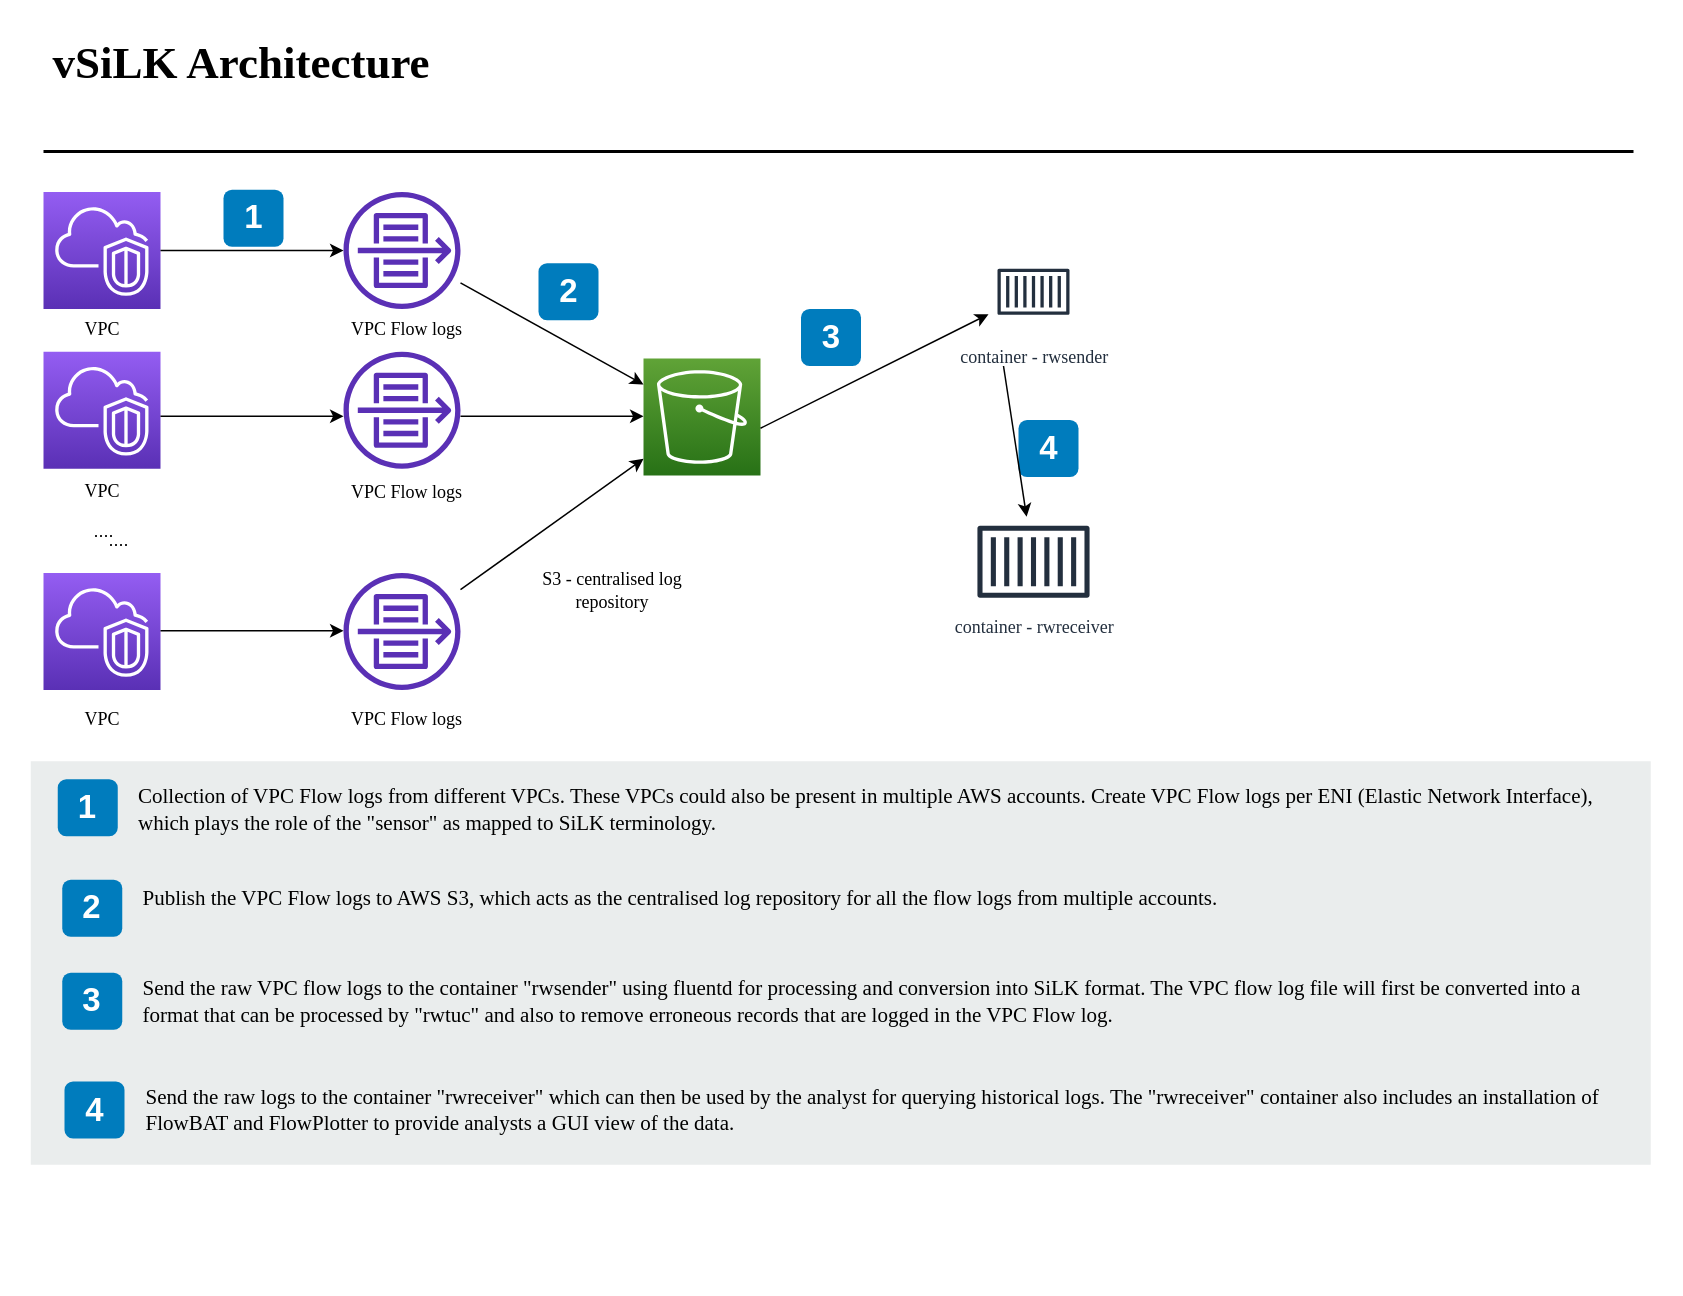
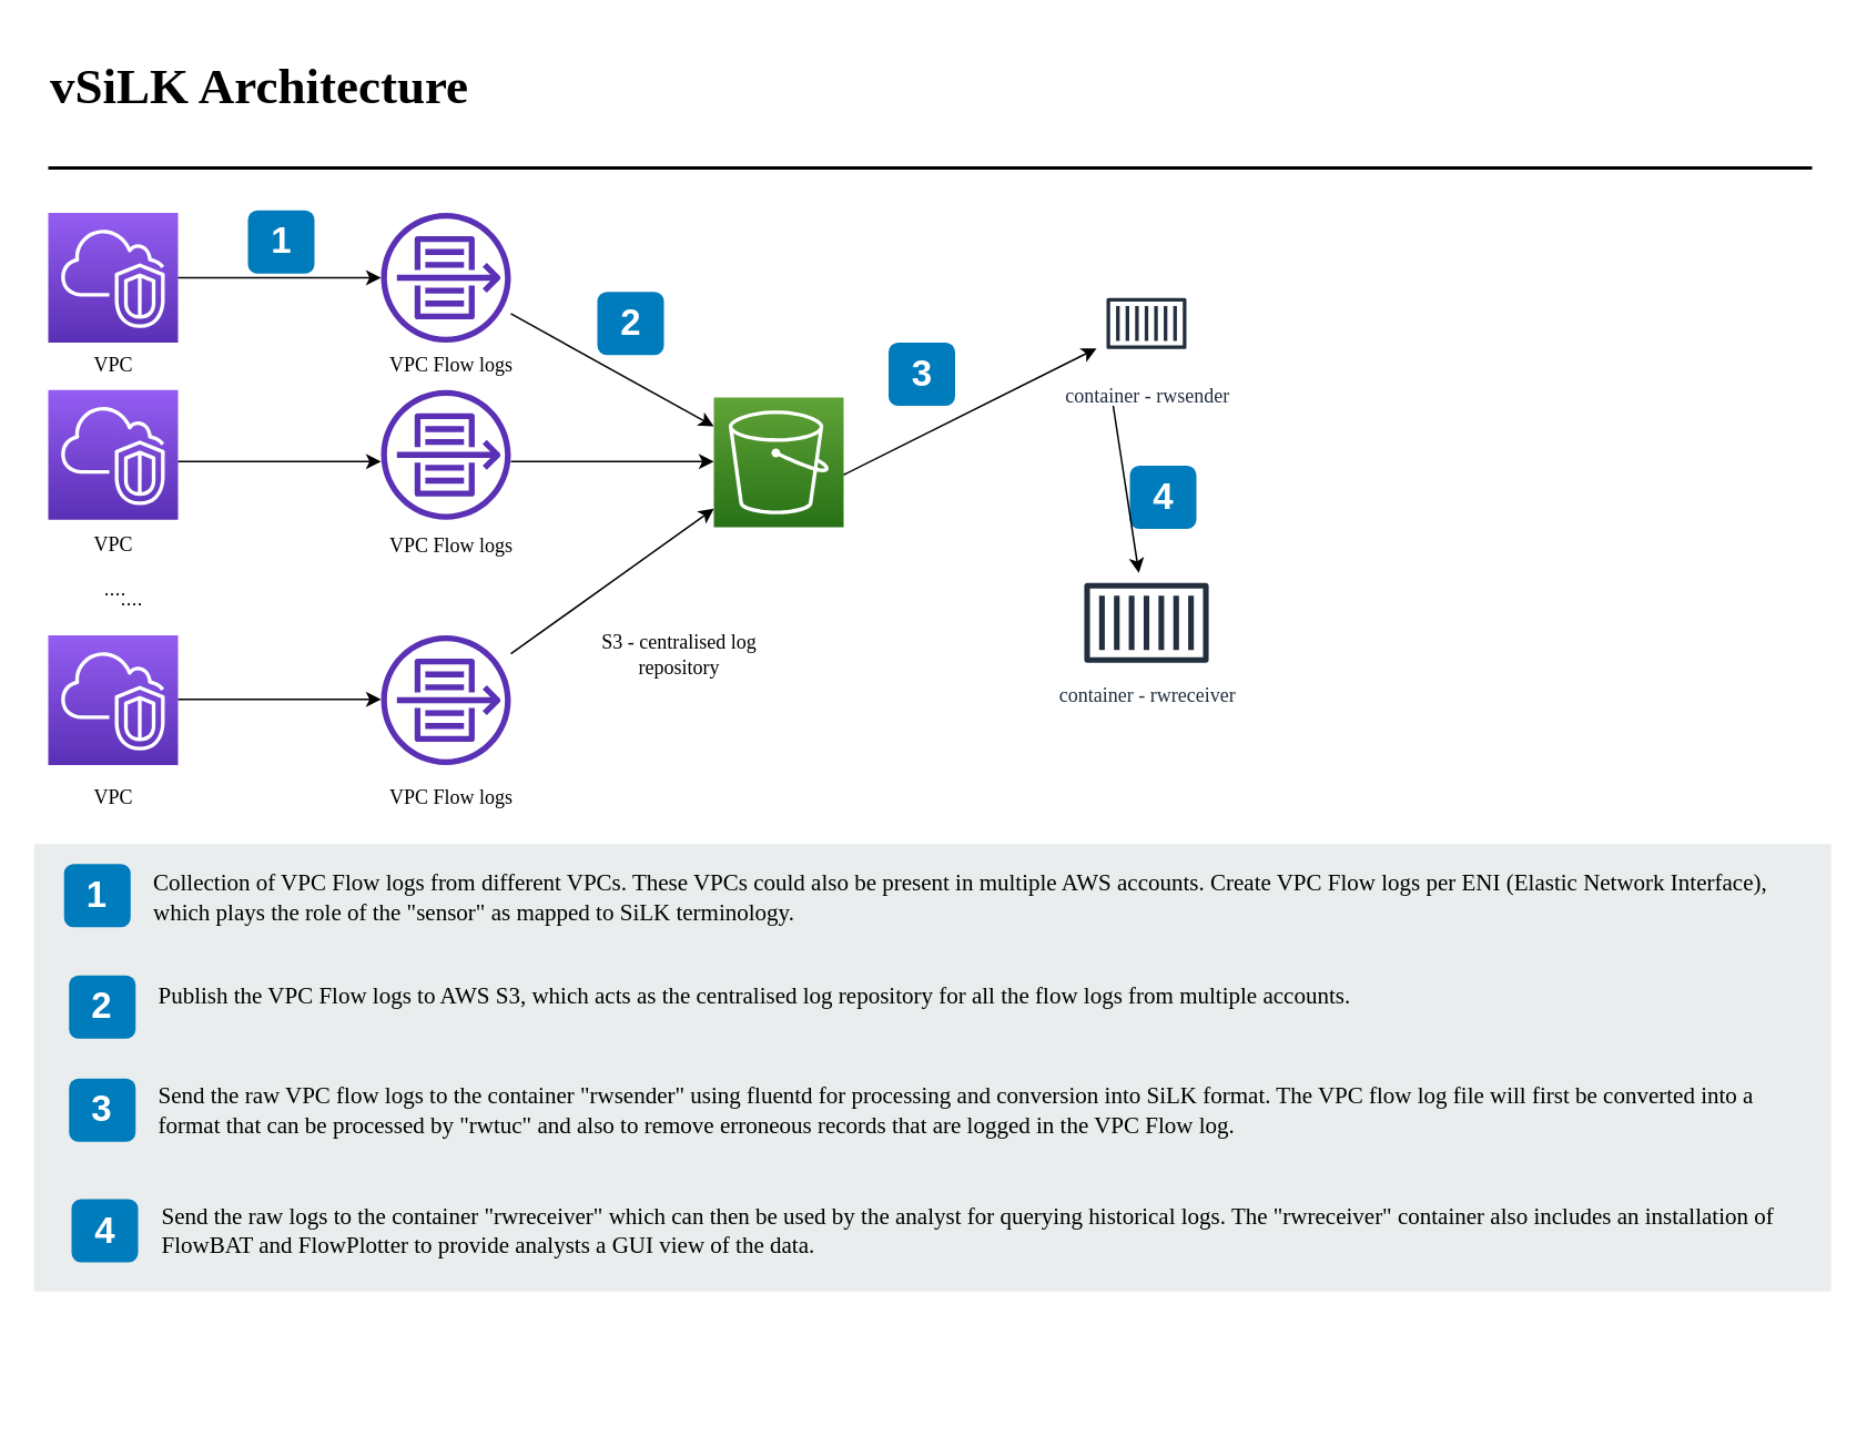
  <mxCell id="0" />
  <mxCell id="1" parent="0" />
- <mxCell id="2" value="&lt;font face=&quot;Garamond&quot;&gt;vSiLK Architecture&lt;/font&gt;" style="text;html=1;resizable=0;points=[];autosize=1;align=left;verticalAlign=top;spacingTop=-4;fontSize=30;fontStyle=1" parent="1" vertex="1"><mxGeometry x="32.5" y="20.5" width="340" height="40" as="geometry" /></mxCell>
+ <mxCell id="2" value="&lt;font face=&quot;Garamond&quot;&gt;vSiLK Architecture&lt;/font&gt;" style="text;html=1;resizable=0;points=[];autosize=1;align=left;verticalAlign=top;spacingTop=-4;fontSize=30;fontStyle=1" parent="1" vertex="1"><mxGeometry x="27.5" y="30.5" width="340" height="40" as="geometry" /></mxCell>
  <mxCell id="3" value="" style="line;strokeWidth=2;html=1;fontSize=14;" parent="1" vertex="1"><mxGeometry x="28.5" y="95.5" width="1060" height="10" as="geometry" /></mxCell>
  <mxCell id="4" value="" style="outlineConnect=0;fontColor=#232F3E;gradientColor=#945DF2;gradientDirection=north;fillColor=#5A30B5;strokeColor=#ffffff;dashed=0;verticalLabelPosition=bottom;verticalAlign=top;align=center;html=1;fontSize=12;fontStyle=0;aspect=fixed;shape=mxgraph.aws4.resourceIcon;resIcon=mxgraph.aws4.vpc;" parent="1" vertex="1"><mxGeometry x="28.5" y="127.5" width="78" height="78" as="geometry" /></mxCell>
  <mxCell id="5" value="" style="outlineConnect=0;fontColor=#232F3E;gradientColor=none;fillColor=#5A30B5;strokeColor=none;dashed=0;verticalLabelPosition=bottom;verticalAlign=top;align=center;html=1;fontSize=12;fontStyle=0;aspect=fixed;pointerEvents=1;shape=mxgraph.aws4.flow_logs;" parent="1" vertex="1"><mxGeometry x="228.5" y="127.5" width="78" height="78" as="geometry" /></mxCell>
  <mxCell id="6" value="" style="outlineConnect=0;fontColor=#232F3E;gradientColor=#945DF2;gradientDirection=north;fillColor=#5A30B5;strokeColor=#ffffff;dashed=0;verticalLabelPosition=bottom;verticalAlign=top;align=center;html=1;fontSize=12;fontStyle=0;aspect=fixed;shape=mxgraph.aws4.resourceIcon;resIcon=mxgraph.aws4.vpc;" parent="1" vertex="1"><mxGeometry x="28.5" y="234" width="78" height="78" as="geometry" /></mxCell>
  <mxCell id="7" value="" style="outlineConnect=0;fontColor=#232F3E;gradientColor=#945DF2;gradientDirection=north;fillColor=#5A30B5;strokeColor=#ffffff;dashed=0;verticalLabelPosition=bottom;verticalAlign=top;align=center;html=1;fontSize=12;fontStyle=0;aspect=fixed;shape=mxgraph.aws4.resourceIcon;resIcon=mxgraph.aws4.vpc;" parent="1" vertex="1"><mxGeometry x="28.5" y="381.5" width="78" height="78" as="geometry" /></mxCell>
  <mxCell id="8" value="" style="outlineConnect=0;fontColor=#232F3E;gradientColor=none;fillColor=#5A30B5;strokeColor=none;dashed=0;verticalLabelPosition=bottom;verticalAlign=top;align=center;html=1;fontSize=12;fontStyle=0;aspect=fixed;pointerEvents=1;shape=mxgraph.aws4.flow_logs;" parent="1" vertex="1"><mxGeometry x="228.5" y="234" width="78" height="78" as="geometry" /></mxCell>
  <mxCell id="9" value="" style="outlineConnect=0;fontColor=#232F3E;gradientColor=none;fillColor=#5A30B5;strokeColor=none;dashed=0;verticalLabelPosition=bottom;verticalAlign=top;align=center;html=1;fontSize=12;fontStyle=0;aspect=fixed;pointerEvents=1;shape=mxgraph.aws4.flow_logs;" parent="1" vertex="1"><mxGeometry x="228.5" y="381.5" width="78" height="78" as="geometry" /></mxCell>
  <mxCell id="10" value="" style="outlineConnect=0;fontColor=#232F3E;gradientColor=#60A337;gradientDirection=north;fillColor=#277116;strokeColor=#ffffff;dashed=0;verticalLabelPosition=bottom;verticalAlign=top;align=center;html=1;fontSize=12;fontStyle=0;aspect=fixed;shape=mxgraph.aws4.resourceIcon;resIcon=mxgraph.aws4.s3;" parent="1" vertex="1"><mxGeometry x="428.5" y="238.5" width="78" height="78" as="geometry" /></mxCell>
  <mxCell id="11" value="&lt;font face=&quot;Garamond&quot;&gt;container - rwsender&lt;/font&gt;" style="outlineConnect=0;fontColor=#232F3E;gradientColor=none;strokeColor=#232F3E;fillColor=#ffffff;dashed=0;verticalLabelPosition=bottom;verticalAlign=top;align=center;html=1;fontSize=12;fontStyle=0;aspect=fixed;shape=mxgraph.aws4.resourceIcon;resIcon=mxgraph.aws4.container_1;" vertex="1" parent="1"><mxGeometry x="658.5" y="164" width="60" height="60" as="geometry" /></mxCell>
  <mxCell id="12" value="&lt;font face=&quot;Garamond&quot;&gt;container - rwreceiver&lt;/font&gt;" style="outlineConnect=0;fontColor=#232F3E;gradientColor=none;strokeColor=#232F3E;fillColor=#ffffff;dashed=0;verticalLabelPosition=bottom;verticalAlign=top;align=center;html=1;fontSize=12;fontStyle=0;aspect=fixed;shape=mxgraph.aws4.resourceIcon;resIcon=mxgraph.aws4.container_1;" vertex="1" parent="1"><mxGeometry x="638.5" y="344" width="100" height="60" as="geometry" /></mxCell>
  <mxCell id="13" value="1" style="rounded=1;whiteSpace=wrap;html=1;fillColor=#007CBD;strokeColor=none;fontColor=#FFFFFF;fontStyle=1;fontSize=22;labelBackgroundColor=none;" vertex="1" parent="1"><mxGeometry x="148.5" y="126" width="40" height="38" as="geometry" /></mxCell>
  <mxCell id="14" value="2" style="rounded=1;whiteSpace=wrap;html=1;fillColor=#007CBD;strokeColor=none;fontColor=#FFFFFF;fontStyle=1;fontSize=22;labelBackgroundColor=none;" vertex="1" parent="1"><mxGeometry x="358.5" y="175" width="40" height="38" as="geometry" /></mxCell>
  <mxCell id="15" value="3" style="rounded=1;whiteSpace=wrap;html=1;fillColor=#007CBD;strokeColor=none;fontColor=#FFFFFF;fontStyle=1;fontSize=22;labelBackgroundColor=none;" vertex="1" parent="1"><mxGeometry x="533.5" y="205.5" width="40" height="38" as="geometry" /></mxCell>
  <mxCell id="16" value="4" style="rounded=1;whiteSpace=wrap;html=1;fillColor=#007CBD;strokeColor=none;fontColor=#FFFFFF;fontStyle=1;fontSize=22;labelBackgroundColor=none;" vertex="1" parent="1"><mxGeometry x="678.5" y="279.5" width="40" height="38" as="geometry" /></mxCell>
  <mxCell id="17" value="VPC" style="text;html=1;strokeColor=none;fillColor=none;align=center;verticalAlign=middle;whiteSpace=wrap;rounded=0;fontFamily=Garamond;" vertex="1" parent="1"><mxGeometry x="47.5" y="208.5" width="40" height="20" as="geometry" /></mxCell>
  <mxCell id="18" value="VPC" style="text;html=1;strokeColor=none;fillColor=none;align=center;verticalAlign=middle;whiteSpace=wrap;rounded=0;fontFamily=Garamond;" vertex="1" parent="1"><mxGeometry x="47.5" y="316.5" width="40" height="20" as="geometry" /></mxCell>
  <mxCell id="19" value="VPC" style="text;html=1;strokeColor=none;fillColor=none;align=center;verticalAlign=middle;whiteSpace=wrap;rounded=0;fontFamily=Garamond;" vertex="1" parent="1"><mxGeometry x="47.5" y="468.5" width="40" height="20" as="geometry" /></mxCell>
  <mxCell id="20" value="...." style="text;html=1;strokeColor=none;fillColor=none;align=center;verticalAlign=middle;whiteSpace=wrap;rounded=0;" vertex="1" parent="1"><mxGeometry x="48.5" y="344" width="40" height="20" as="geometry" /></mxCell>
  <mxCell id="21" value="...." style="text;html=1;strokeColor=none;fillColor=none;align=center;verticalAlign=middle;whiteSpace=wrap;rounded=0;" vertex="1" parent="1"><mxGeometry x="58.5" y="350" width="40" height="20" as="geometry" /></mxCell>
  <mxCell id="22" value="" style="endArrow=classic;html=1;" edge="1" parent="1" source="4" target="5"><mxGeometry width="50" height="50" relative="1" as="geometry"><mxPoint x="578.5" y="343.5" as="sourcePoint" /><mxPoint x="628.5" y="293.5" as="targetPoint" /></mxGeometry></mxCell>
  <mxCell id="23" value="" style="endArrow=classic;html=1;" edge="1" parent="1"><mxGeometry width="50" height="50" relative="1" as="geometry"><mxPoint x="106.5" y="277" as="sourcePoint" /><mxPoint x="228.5" y="277" as="targetPoint" /></mxGeometry></mxCell>
  <mxCell id="24" value="" style="endArrow=classic;html=1;" edge="1" parent="1"><mxGeometry width="50" height="50" relative="1" as="geometry"><mxPoint x="106.5" y="420" as="sourcePoint" /><mxPoint x="228.5" y="420" as="targetPoint" /></mxGeometry></mxCell>
  <mxCell id="25" value="" style="endArrow=classic;html=1;" edge="1" parent="1" source="5" target="10"><mxGeometry width="50" height="50" relative="1" as="geometry"><mxPoint x="136.5" y="196.5" as="sourcePoint" /><mxPoint x="258.5" y="196.5" as="targetPoint" /></mxGeometry></mxCell>
  <mxCell id="26" value="" style="endArrow=classic;html=1;" edge="1" parent="1"><mxGeometry width="50" height="50" relative="1" as="geometry"><mxPoint x="306.5" y="277" as="sourcePoint" /><mxPoint x="428.5" y="277" as="targetPoint" /></mxGeometry></mxCell>
  <mxCell id="27" value="" style="endArrow=classic;html=1;" edge="1" parent="1" source="9" target="10"><mxGeometry width="50" height="50" relative="1" as="geometry"><mxPoint x="318.5" y="413.5" as="sourcePoint" /><mxPoint x="278.5" y="216.5" as="targetPoint" /></mxGeometry></mxCell>
  <mxCell id="28" value="" style="endArrow=classic;html=1;" edge="1" parent="1" target="11"><mxGeometry width="50" height="50" relative="1" as="geometry"><mxPoint x="506.5" y="285" as="sourcePoint" /><mxPoint x="628.5" y="285" as="targetPoint" /></mxGeometry></mxCell>
  <mxCell id="29" value="" style="endArrow=classic;html=1;" edge="1" parent="1" target="12"><mxGeometry width="50" height="50" relative="1" as="geometry"><mxPoint x="668.5" y="243.5" as="sourcePoint" /><mxPoint x="779.5" y="247" as="targetPoint" /></mxGeometry></mxCell>
  <mxCell id="30" value="VPC Flow logs" style="text;html=1;strokeColor=none;fillColor=none;align=center;verticalAlign=middle;whiteSpace=wrap;rounded=0;fontFamily=Garamond;" vertex="1" parent="1"><mxGeometry x="220.5" y="468.5" width="100" height="20" as="geometry" /></mxCell>
  <mxCell id="31" value="VPC Flow logs" style="text;html=1;strokeColor=none;fillColor=none;align=center;verticalAlign=middle;whiteSpace=wrap;rounded=0;fontFamily=Garamond;" vertex="1" parent="1"><mxGeometry x="220.5" y="317.5" width="100" height="20" as="geometry" /></mxCell>
  <mxCell id="32" value="VPC Flow logs" style="text;html=1;strokeColor=none;fillColor=none;align=center;verticalAlign=middle;whiteSpace=wrap;rounded=0;fontFamily=Garamond;" vertex="1" parent="1"><mxGeometry x="220.5" y="208.5" width="100" height="20" as="geometry" /></mxCell>
  <mxCell id="33" value="S3 - centralised log repository" style="text;html=1;strokeColor=none;fillColor=none;align=center;verticalAlign=middle;whiteSpace=wrap;rounded=0;fontFamily=Garamond;" vertex="1" parent="1"><mxGeometry x="357.5" y="382.5" width="100" height="20" as="geometry" /></mxCell>
  <mxCell id="34" value="" style="rounded=0;whiteSpace=wrap;html=1;fillColor=#EAEDED;fontSize=22;fontColor=#FFFFFF;strokeColor=none;labelBackgroundColor=none;" parent="1" vertex="1"><mxGeometry x="20" y="507" width="1080" height="269" as="geometry" /></mxCell>
  <mxCell id="35" value="1" style="rounded=1;whiteSpace=wrap;html=1;fillColor=#007CBD;strokeColor=none;fontColor=#FFFFFF;fontStyle=1;fontSize=22;labelBackgroundColor=none;" parent="1" vertex="1"><mxGeometry x="38" y="519" width="40" height="38" as="geometry" /></mxCell>
  <mxCell id="36" value="2" style="rounded=1;whiteSpace=wrap;html=1;fillColor=#007CBD;strokeColor=none;fontColor=#FFFFFF;fontStyle=1;fontSize=22;labelBackgroundColor=none;" parent="1" vertex="1"><mxGeometry x="41" y="586" width="40" height="38" as="geometry" /></mxCell>
  <mxCell id="37" value="3" style="rounded=1;whiteSpace=wrap;html=1;fillColor=#007CBD;strokeColor=none;fontColor=#FFFFFF;fontStyle=1;fontSize=22;labelBackgroundColor=none;" parent="1" vertex="1"><mxGeometry x="41" y="648" width="40" height="38" as="geometry" /></mxCell>
  <mxCell id="38" value="4" style="rounded=1;whiteSpace=wrap;html=1;fillColor=#007CBD;strokeColor=none;fontColor=#FFFFFF;fontStyle=1;fontSize=22;labelBackgroundColor=none;" parent="1" vertex="1"><mxGeometry x="42.5" y="720.5" width="40" height="38" as="geometry" /></mxCell>
  <mxCell id="39" value="&lt;font face=&quot;Garamond&quot;&gt;Collection of VPC Flow logs from different VPCs. These VPCs could also be present in multiple AWS accounts. Create VPC Flow logs per ENI (Elastic Network Interface), which plays the role of the &quot;sensor&quot; as mapped to SiLK terminology.&amp;nbsp; &lt;br&gt;&lt;/font&gt;" style="text;html=1;align=left;verticalAlign=top;spacingTop=-4;fontSize=14;labelBackgroundColor=none;whiteSpace=wrap;" parent="1" vertex="1"><mxGeometry x="89.5" y="518.5" width="980.5" height="118" as="geometry" /></mxCell>
  <mxCell id="40" value="&lt;font face=&quot;Garamond&quot;&gt;Publish the VPC Flow logs to AWS S3, which acts as the centralised log repository for all the flow logs from multiple accounts. &lt;br&gt;&lt;/font&gt;" style="text;html=1;align=left;verticalAlign=top;spacingTop=-4;fontSize=14;labelBackgroundColor=none;whiteSpace=wrap;" parent="1" vertex="1"><mxGeometry x="93" y="586.5" width="981.5" height="115" as="geometry" /></mxCell>
  <mxCell id="41" value="&lt;font face=&quot;Garamond&quot;&gt;Send the raw VPC flow logs to the container &quot;rwsender&quot; using fluentd for processing and conversion into SiLK format. The VPC flow log file will first be converted into a format that can be processed by &quot;rwtuc&quot; and also to remove erroneous records that are logged in the VPC Flow log. &lt;/font&gt;" style="text;html=1;align=left;verticalAlign=top;spacingTop=-4;fontSize=14;labelBackgroundColor=none;whiteSpace=wrap;" parent="1" vertex="1"><mxGeometry x="93" y="646.5" width="981.5" height="117" as="geometry" /></mxCell>
  <mxCell id="42" value="&lt;span&gt;Send the raw logs to the container &quot;rwreceiver&quot; which can then be used by the analyst for querying historical logs. The &quot;rwreceiver&quot; container also includes an installation of FlowBAT and FlowPlotter to provide analysts a GUI view of the data. &lt;/span&gt;" style="text;html=1;align=left;verticalAlign=top;spacingTop=-4;fontSize=14;labelBackgroundColor=none;whiteSpace=wrap;fontFamily=Garamond;" parent="1" vertex="1"><mxGeometry x="94.5" y="721" width="981.5" height="121" as="geometry" /></mxCell>
